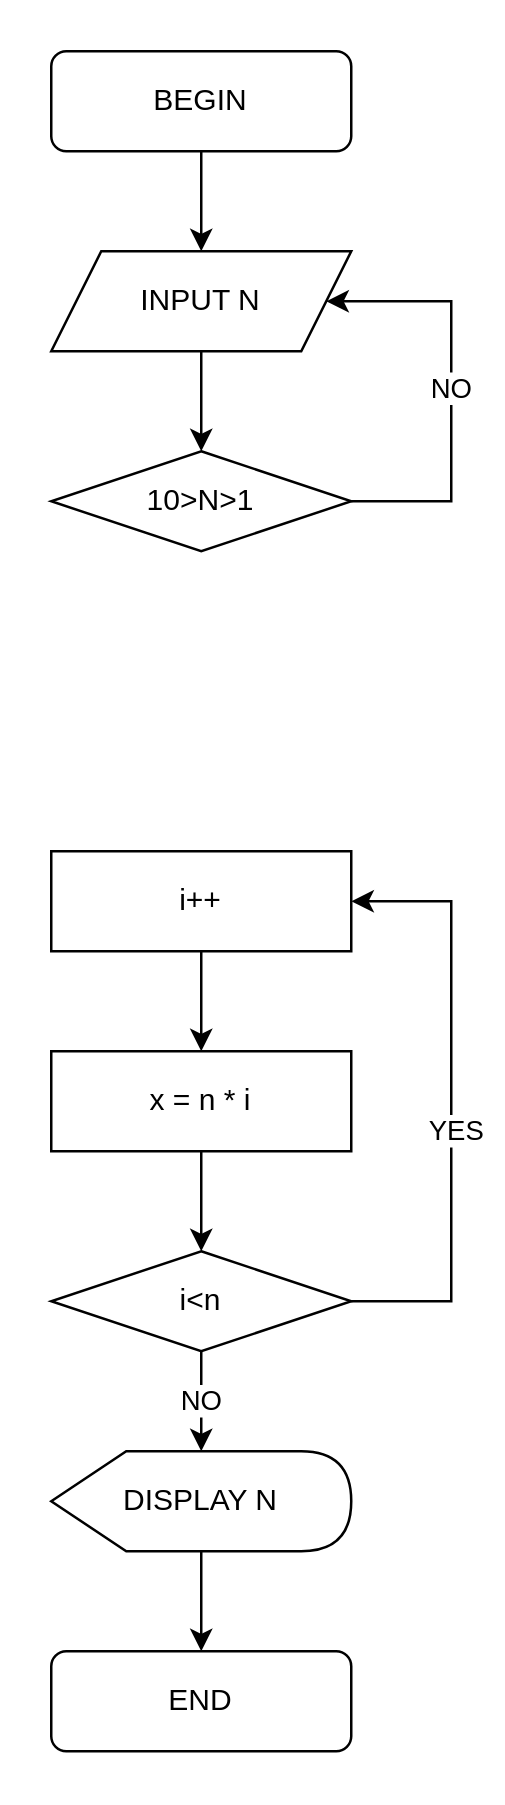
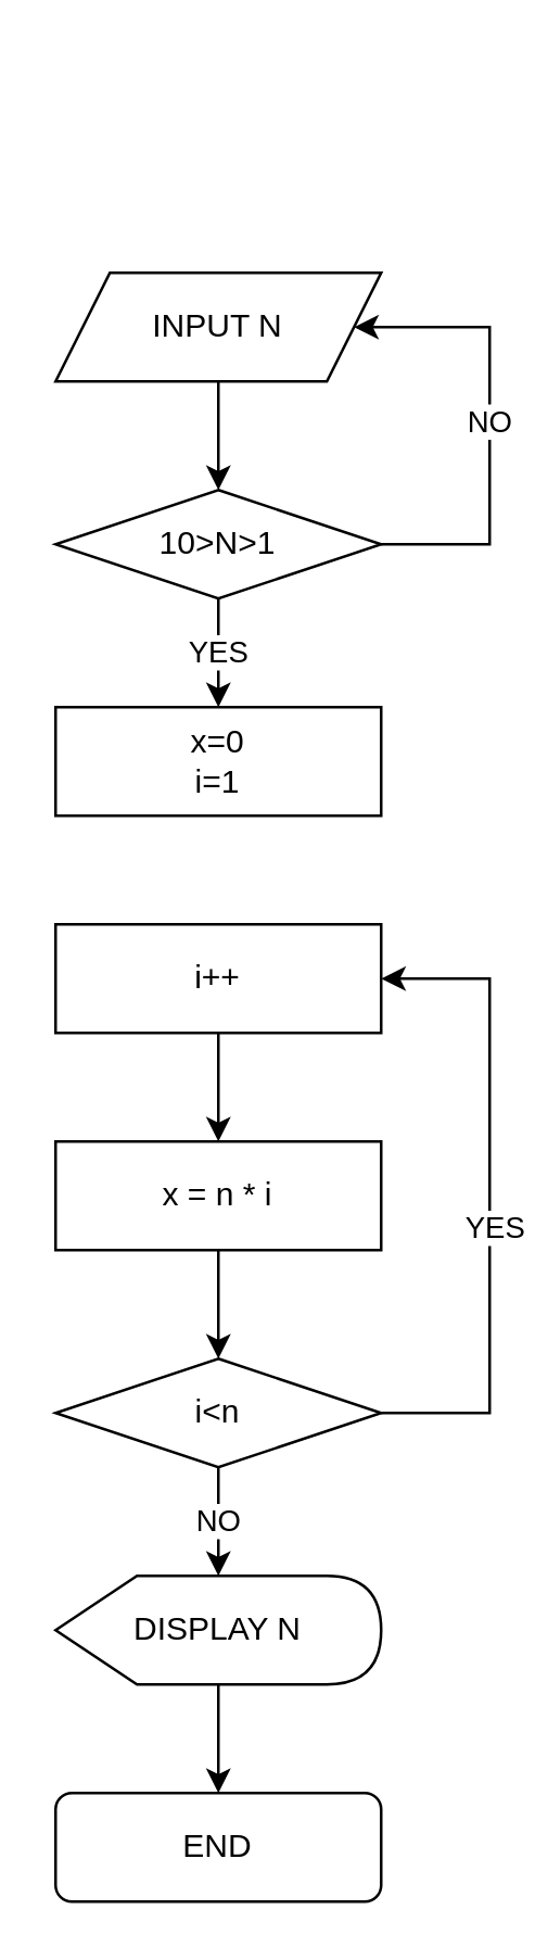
  <mxCell id="0" />
  <mxCell id="1" parent="0" />
- <mxCell id="3" style="edgeStyle=orthogonalEdgeStyle;rounded=0;orthogonalLoop=1;jettySize=auto;html=1;entryX=0.5;entryY=0;entryDx=0;entryDy=0;" edge="1" parent="1" source="4" target="6"><mxGeometry relative="1" as="geometry" /></mxCell>
- <mxCell id="4" value="BEGIN" style="rounded=1;whiteSpace=wrap;html=1;" vertex="1" parent="1"><mxGeometry x="20" y="20" width="120" height="40" as="geometry" /></mxCell>
+ <mxCell id="2" value="x=0&lt;br&gt;i=1" style="rounded=0;whiteSpace=wrap;html=1;" vertex="1" parent="1"><mxGeometry x="20" y="260" width="120" height="40" as="geometry" /></mxCell>
  <mxCell id="5" style="edgeStyle=orthogonalEdgeStyle;rounded=0;orthogonalLoop=1;jettySize=auto;html=1;entryX=0.5;entryY=0;entryDx=0;entryDy=0;" edge="1" parent="1" source="6" target="9"><mxGeometry relative="1" as="geometry" /></mxCell>
  <mxCell id="6" value="INPUT N" style="shape=parallelogram;perimeter=parallelogramPerimeter;whiteSpace=wrap;html=1;fixedSize=1;" vertex="1" parent="1"><mxGeometry x="20" y="100" width="120" height="40" as="geometry" /></mxCell>
+ <mxCell id="7" value="YES" style="edgeStyle=orthogonalEdgeStyle;rounded=0;orthogonalLoop=1;jettySize=auto;html=1;entryX=0.5;entryY=0;entryDx=0;entryDy=0;" edge="1" parent="1" source="9" target="2"><mxGeometry relative="1" as="geometry" /></mxCell>
  <mxCell id="8" value="NO" style="edgeStyle=orthogonalEdgeStyle;rounded=0;orthogonalLoop=1;jettySize=auto;html=1;entryX=1;entryY=0.5;entryDx=0;entryDy=0;" edge="1" parent="1" source="9" target="6"><mxGeometry relative="1" as="geometry"><Array as="points"><mxPoint x="180" y="200" /><mxPoint x="180" y="120" /></Array></mxGeometry></mxCell>
  <mxCell id="9" value="10&amp;gt;N&amp;gt;1" style="rhombus;whiteSpace=wrap;html=1;" vertex="1" parent="1"><mxGeometry x="20" y="180" width="120" height="40" as="geometry" /></mxCell>
  <mxCell id="10" style="edgeStyle=orthogonalEdgeStyle;rounded=0;orthogonalLoop=1;jettySize=auto;html=1;entryX=0.5;entryY=0;entryDx=0;entryDy=0;" edge="1" parent="1" source="11" target="13"><mxGeometry relative="1" as="geometry" /></mxCell>
  <mxCell id="11" value="i++" style="rounded=0;whiteSpace=wrap;html=1;" vertex="1" parent="1"><mxGeometry x="20" y="340" width="120" height="40" as="geometry" /></mxCell>
  <mxCell id="12" style="edgeStyle=orthogonalEdgeStyle;rounded=0;orthogonalLoop=1;jettySize=auto;html=1;entryX=0.5;entryY=0;entryDx=0;entryDy=0;" edge="1" parent="1" source="13" target="17"><mxGeometry relative="1" as="geometry" /></mxCell>
  <mxCell id="13" value="x = n * i" style="rounded=0;whiteSpace=wrap;html=1;" vertex="1" parent="1"><mxGeometry x="20" y="420" width="120" height="40" as="geometry" /></mxCell>
  <mxCell id="14" style="edgeStyle=orthogonalEdgeStyle;rounded=0;orthogonalLoop=1;jettySize=auto;html=1;entryX=1;entryY=0.5;entryDx=0;entryDy=0;" edge="1" parent="1" source="17" target="11"><mxGeometry relative="1" as="geometry"><Array as="points"><mxPoint x="180" y="520" /><mxPoint x="180" y="360" /></Array></mxGeometry></mxCell>
  <mxCell id="15" value="YES" style="edgeLabel;html=1;align=center;verticalAlign=middle;resizable=0;points=[];" vertex="1" connectable="0" parent="14"><mxGeometry x="-0.092" y="-1" relative="1" as="geometry"><mxPoint as="offset" /></mxGeometry></mxCell>
  <mxCell id="16" value="NO" style="edgeStyle=orthogonalEdgeStyle;rounded=0;orthogonalLoop=1;jettySize=auto;html=1;" edge="1" parent="1" source="17"><mxGeometry relative="1" as="geometry"><mxPoint x="80" y="580" as="targetPoint" /></mxGeometry></mxCell>
  <mxCell id="17" value="i&amp;lt;n" style="rhombus;whiteSpace=wrap;html=1;" vertex="1" parent="1"><mxGeometry x="20" y="500" width="120" height="40" as="geometry" /></mxCell>
  <mxCell id="18" value="END" style="rounded=1;whiteSpace=wrap;html=1;" vertex="1" parent="1"><mxGeometry x="20" y="660" width="120" height="40" as="geometry" /></mxCell>
  <mxCell id="19" style="edgeStyle=orthogonalEdgeStyle;rounded=0;orthogonalLoop=1;jettySize=auto;html=1;" edge="1" parent="1" source="20" target="18"><mxGeometry relative="1" as="geometry" /></mxCell>
  <mxCell id="20" value="DISPLAY N" style="shape=display;whiteSpace=wrap;html=1;" vertex="1" parent="1"><mxGeometry x="20" y="580" width="120" height="40" as="geometry" /></mxCell>
